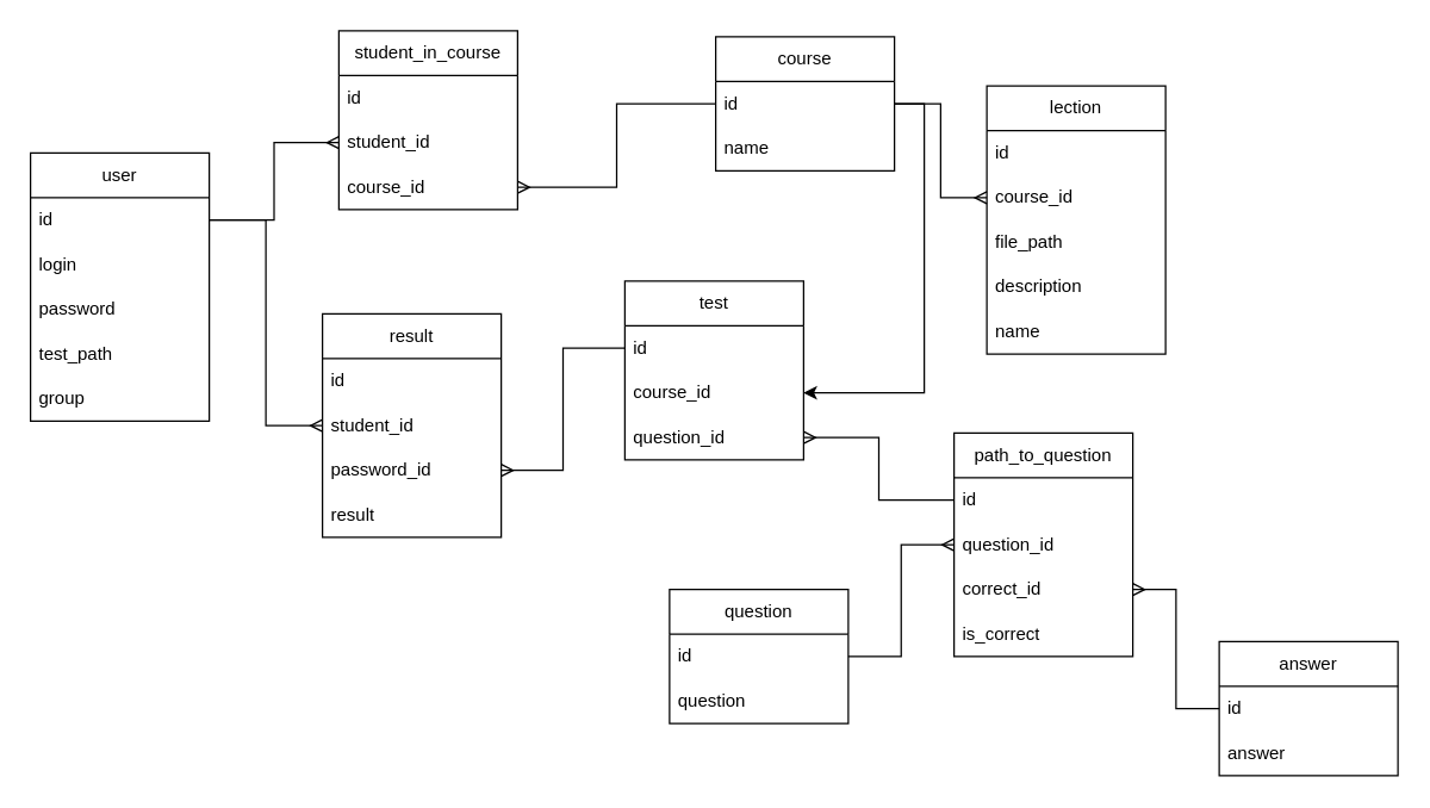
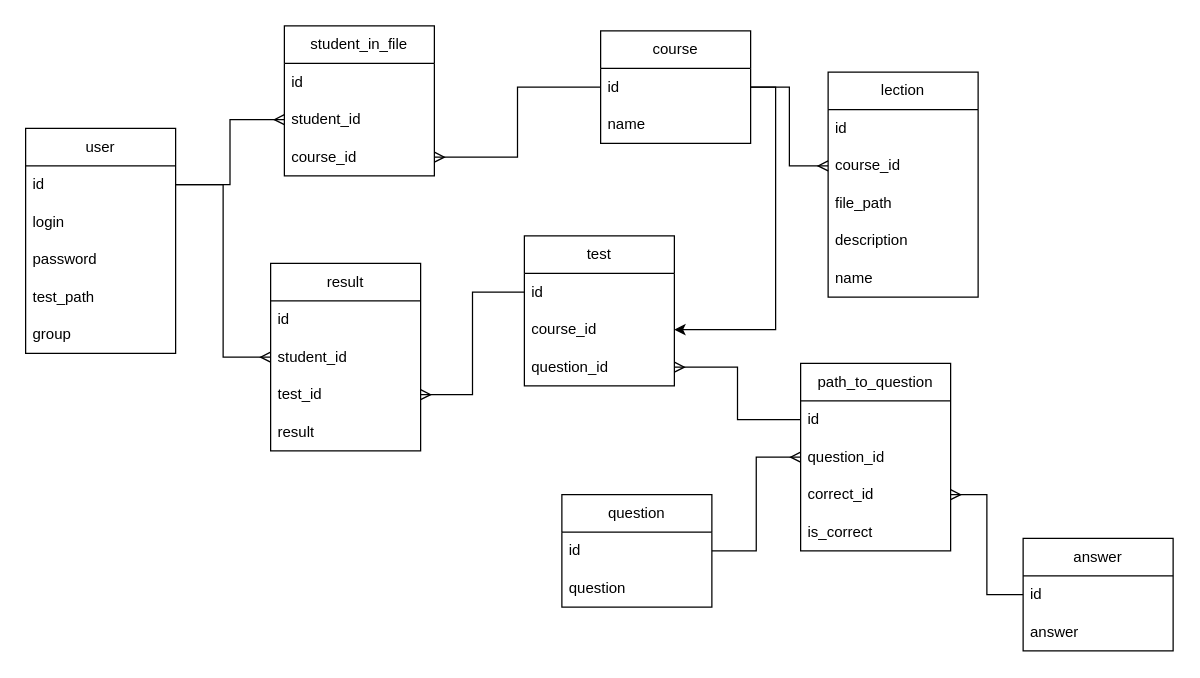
  <mxCell id="0" />
  <mxCell id="1" parent="0" />
  <mxCell id="2" value="user" style="swimlane;fontStyle=0;childLayout=stackLayout;horizontal=1;startSize=30;horizontalStack=0;resizeParent=1;resizeParentMax=0;resizeLast=0;collapsible=1;marginBottom=0;whiteSpace=wrap;html=1;" parent="1" vertex="1"><mxGeometry x="20" y="102" width="120" height="180" as="geometry" /></mxCell>
  <mxCell id="3" value="id" style="text;strokeColor=none;fillColor=none;align=left;verticalAlign=middle;spacingLeft=4;spacingRight=4;overflow=hidden;points=[[0,0.5],[1,0.5]];portConstraint=eastwest;rotatable=0;whiteSpace=wrap;html=1;" parent="2" vertex="1"><mxGeometry y="30" width="120" height="30" as="geometry" /></mxCell>
  <mxCell id="4" value="login" style="text;strokeColor=none;fillColor=none;align=left;verticalAlign=middle;spacingLeft=4;spacingRight=4;overflow=hidden;points=[[0,0.5],[1,0.5]];portConstraint=eastwest;rotatable=0;whiteSpace=wrap;html=1;" parent="2" vertex="1"><mxGeometry y="60" width="120" height="30" as="geometry" /></mxCell>
  <mxCell id="5" value="password" style="text;strokeColor=none;fillColor=none;align=left;verticalAlign=middle;spacingLeft=4;spacingRight=4;overflow=hidden;points=[[0,0.5],[1,0.5]];portConstraint=eastwest;rotatable=0;whiteSpace=wrap;html=1;" parent="2" vertex="1"><mxGeometry y="90" width="120" height="30" as="geometry" /></mxCell>
  <mxCell id="6" value="test_path" style="text;strokeColor=none;fillColor=none;align=left;verticalAlign=middle;spacingLeft=4;spacingRight=4;overflow=hidden;points=[[0,0.5],[1,0.5]];portConstraint=eastwest;rotatable=0;whiteSpace=wrap;html=1;" parent="2" vertex="1"><mxGeometry y="120" width="120" height="30" as="geometry" /></mxCell>
  <mxCell id="7" value="group" style="text;strokeColor=none;fillColor=none;align=left;verticalAlign=middle;spacingLeft=4;spacingRight=4;overflow=hidden;points=[[0,0.5],[1,0.5]];portConstraint=eastwest;rotatable=0;whiteSpace=wrap;html=1;" parent="2" vertex="1"><mxGeometry y="150" width="120" height="30" as="geometry" /></mxCell>
  <mxCell id="8" value="lection" style="swimlane;fontStyle=0;childLayout=stackLayout;horizontal=1;startSize=30;horizontalStack=0;resizeParent=1;resizeParentMax=0;resizeLast=0;collapsible=1;marginBottom=0;whiteSpace=wrap;html=1;" parent="1" vertex="1"><mxGeometry x="662" y="57" width="120" height="180" as="geometry" /></mxCell>
  <mxCell id="9" value="id" style="text;strokeColor=none;fillColor=none;align=left;verticalAlign=middle;spacingLeft=4;spacingRight=4;overflow=hidden;points=[[0,0.5],[1,0.5]];portConstraint=eastwest;rotatable=0;whiteSpace=wrap;html=1;" parent="8" vertex="1"><mxGeometry y="30" width="120" height="30" as="geometry" /></mxCell>
  <mxCell id="10" value="course_id" style="text;strokeColor=none;fillColor=none;align=left;verticalAlign=middle;spacingLeft=4;spacingRight=4;overflow=hidden;points=[[0,0.5],[1,0.5]];portConstraint=eastwest;rotatable=0;whiteSpace=wrap;html=1;" parent="8" vertex="1"><mxGeometry y="60" width="120" height="30" as="geometry" /></mxCell>
  <mxCell id="11" value="file_path" style="text;strokeColor=none;fillColor=none;align=left;verticalAlign=middle;spacingLeft=4;spacingRight=4;overflow=hidden;points=[[0,0.5],[1,0.5]];portConstraint=eastwest;rotatable=0;whiteSpace=wrap;html=1;" vertex="1" parent="8"><mxGeometry y="90" width="120" height="30" as="geometry" /></mxCell>
  <mxCell id="12" value="description" style="text;strokeColor=none;fillColor=none;align=left;verticalAlign=middle;spacingLeft=4;spacingRight=4;overflow=hidden;points=[[0,0.5],[1,0.5]];portConstraint=eastwest;rotatable=0;whiteSpace=wrap;html=1;" vertex="1" parent="8"><mxGeometry y="120" width="120" height="30" as="geometry" /></mxCell>
  <mxCell id="13" value="name" style="text;strokeColor=none;fillColor=none;align=left;verticalAlign=middle;spacingLeft=4;spacingRight=4;overflow=hidden;points=[[0,0.5],[1,0.5]];portConstraint=eastwest;rotatable=0;whiteSpace=wrap;html=1;" vertex="1" parent="8"><mxGeometry y="150" width="120" height="30" as="geometry" /></mxCell>
  <mxCell id="14" value="course" style="swimlane;fontStyle=0;childLayout=stackLayout;horizontal=1;startSize=30;horizontalStack=0;resizeParent=1;resizeParentMax=0;resizeLast=0;collapsible=1;marginBottom=0;whiteSpace=wrap;html=1;" parent="1" vertex="1"><mxGeometry x="480" y="24" width="120" height="90" as="geometry" /></mxCell>
  <mxCell id="15" value="id" style="text;strokeColor=none;fillColor=none;align=left;verticalAlign=middle;spacingLeft=4;spacingRight=4;overflow=hidden;points=[[0,0.5],[1,0.5]];portConstraint=eastwest;rotatable=0;whiteSpace=wrap;html=1;" parent="14" vertex="1"><mxGeometry y="30" width="120" height="30" as="geometry" /></mxCell>
  <mxCell id="16" value="name" style="text;strokeColor=none;fillColor=none;align=left;verticalAlign=middle;spacingLeft=4;spacingRight=4;overflow=hidden;points=[[0,0.5],[1,0.5]];portConstraint=eastwest;rotatable=0;whiteSpace=wrap;html=1;" parent="14" vertex="1"><mxGeometry y="60" width="120" height="30" as="geometry" /></mxCell>
- <mxCell id="17" value="student_in_course" style="swimlane;fontStyle=0;childLayout=stackLayout;horizontal=1;startSize=30;horizontalStack=0;resizeParent=1;resizeParentMax=0;resizeLast=0;collapsible=1;marginBottom=0;whiteSpace=wrap;html=1;" parent="1" vertex="1"><mxGeometry x="227" y="20" width="120" height="120" as="geometry" /></mxCell>
+ <mxCell id="17" value="student_in_file" style="swimlane;fontStyle=0;childLayout=stackLayout;horizontal=1;startSize=30;horizontalStack=0;resizeParent=1;resizeParentMax=0;resizeLast=0;collapsible=1;marginBottom=0;whiteSpace=wrap;html=1;" parent="1" vertex="1"><mxGeometry x="227" y="20" width="120" height="120" as="geometry" /></mxCell>
  <mxCell id="18" value="id" style="text;strokeColor=none;fillColor=none;align=left;verticalAlign=middle;spacingLeft=4;spacingRight=4;overflow=hidden;points=[[0,0.5],[1,0.5]];portConstraint=eastwest;rotatable=0;whiteSpace=wrap;html=1;" parent="17" vertex="1"><mxGeometry y="30" width="120" height="30" as="geometry" /></mxCell>
  <mxCell id="19" value="student_id" style="text;strokeColor=none;fillColor=none;align=left;verticalAlign=middle;spacingLeft=4;spacingRight=4;overflow=hidden;points=[[0,0.5],[1,0.5]];portConstraint=eastwest;rotatable=0;whiteSpace=wrap;html=1;" parent="17" vertex="1"><mxGeometry y="60" width="120" height="30" as="geometry" /></mxCell>
  <mxCell id="20" value="course_id" style="text;strokeColor=none;fillColor=none;align=left;verticalAlign=middle;spacingLeft=4;spacingRight=4;overflow=hidden;points=[[0,0.5],[1,0.5]];portConstraint=eastwest;rotatable=0;whiteSpace=wrap;html=1;" parent="17" vertex="1"><mxGeometry y="90" width="120" height="30" as="geometry" /></mxCell>
  <mxCell id="21" style="edgeStyle=orthogonalEdgeStyle;rounded=0;orthogonalLoop=1;jettySize=auto;html=1;endArrow=ERmany;endFill=0;" parent="1" source="3" target="19" edge="1"><mxGeometry relative="1" as="geometry" /></mxCell>
  <mxCell id="22" style="edgeStyle=orthogonalEdgeStyle;rounded=0;orthogonalLoop=1;jettySize=auto;html=1;endArrow=ERmany;endFill=0;" parent="1" source="15" target="20" edge="1"><mxGeometry relative="1" as="geometry" /></mxCell>
  <mxCell id="23" value="test" style="swimlane;fontStyle=0;childLayout=stackLayout;horizontal=1;startSize=30;horizontalStack=0;resizeParent=1;resizeParentMax=0;resizeLast=0;collapsible=1;marginBottom=0;whiteSpace=wrap;html=1;" parent="1" vertex="1"><mxGeometry x="419" y="188" width="120" height="120" as="geometry"><mxRectangle x="440" y="800" width="70" height="30" as="alternateBounds" /></mxGeometry></mxCell>
  <mxCell id="24" value="id" style="text;strokeColor=none;fillColor=none;align=left;verticalAlign=middle;spacingLeft=4;spacingRight=4;overflow=hidden;points=[[0,0.5],[1,0.5]];portConstraint=eastwest;rotatable=0;whiteSpace=wrap;html=1;" parent="23" vertex="1"><mxGeometry y="30" width="120" height="30" as="geometry" /></mxCell>
  <mxCell id="25" value="course_id" style="text;strokeColor=none;fillColor=none;align=left;verticalAlign=middle;spacingLeft=4;spacingRight=4;overflow=hidden;points=[[0,0.5],[1,0.5]];portConstraint=eastwest;rotatable=0;whiteSpace=wrap;html=1;" parent="23" vertex="1"><mxGeometry y="60" width="120" height="30" as="geometry" /></mxCell>
  <mxCell id="26" value="question_id" style="text;strokeColor=none;fillColor=none;align=left;verticalAlign=middle;spacingLeft=4;spacingRight=4;overflow=hidden;points=[[0,0.5],[1,0.5]];portConstraint=eastwest;rotatable=0;whiteSpace=wrap;html=1;" parent="23" vertex="1"><mxGeometry y="90" width="120" height="30" as="geometry" /></mxCell>
  <mxCell id="27" value="result" style="swimlane;fontStyle=0;childLayout=stackLayout;horizontal=1;startSize=30;horizontalStack=0;resizeParent=1;resizeParentMax=0;resizeLast=0;collapsible=1;marginBottom=0;whiteSpace=wrap;html=1;" parent="1" vertex="1"><mxGeometry x="216" y="210" width="120" height="150" as="geometry" /></mxCell>
  <mxCell id="28" value="id" style="text;strokeColor=none;fillColor=none;align=left;verticalAlign=middle;spacingLeft=4;spacingRight=4;overflow=hidden;points=[[0,0.5],[1,0.5]];portConstraint=eastwest;rotatable=0;whiteSpace=wrap;html=1;" parent="27" vertex="1"><mxGeometry y="30" width="120" height="30" as="geometry" /></mxCell>
  <mxCell id="29" value="student_id" style="text;strokeColor=none;fillColor=none;align=left;verticalAlign=middle;spacingLeft=4;spacingRight=4;overflow=hidden;points=[[0,0.5],[1,0.5]];portConstraint=eastwest;rotatable=0;whiteSpace=wrap;html=1;" parent="27" vertex="1"><mxGeometry y="60" width="120" height="30" as="geometry" /></mxCell>
- <mxCell id="30" value="password_id" style="text;strokeColor=none;fillColor=none;align=left;verticalAlign=middle;spacingLeft=4;spacingRight=4;overflow=hidden;points=[[0,0.5],[1,0.5]];portConstraint=eastwest;rotatable=0;whiteSpace=wrap;html=1;" parent="27" vertex="1"><mxGeometry y="90" width="120" height="30" as="geometry" /></mxCell>
+ <mxCell id="30" value="test_id" style="text;strokeColor=none;fillColor=none;align=left;verticalAlign=middle;spacingLeft=4;spacingRight=4;overflow=hidden;points=[[0,0.5],[1,0.5]];portConstraint=eastwest;rotatable=0;whiteSpace=wrap;html=1;" parent="27" vertex="1"><mxGeometry y="90" width="120" height="30" as="geometry" /></mxCell>
  <mxCell id="31" value="result" style="text;strokeColor=none;fillColor=none;align=left;verticalAlign=middle;spacingLeft=4;spacingRight=4;overflow=hidden;points=[[0,0.5],[1,0.5]];portConstraint=eastwest;rotatable=0;whiteSpace=wrap;html=1;" parent="27" vertex="1"><mxGeometry y="120" width="120" height="30" as="geometry" /></mxCell>
  <mxCell id="32" style="edgeStyle=orthogonalEdgeStyle;rounded=0;orthogonalLoop=1;jettySize=auto;html=1;endArrow=ERmany;endFill=0;" parent="1" source="24" target="30" edge="1"><mxGeometry relative="1" as="geometry" /></mxCell>
  <mxCell id="33" value="question" style="swimlane;fontStyle=0;childLayout=stackLayout;horizontal=1;startSize=30;horizontalStack=0;resizeParent=1;resizeParentMax=0;resizeLast=0;collapsible=1;marginBottom=0;whiteSpace=wrap;html=1;" parent="1" vertex="1"><mxGeometry x="449" y="395" width="120" height="90" as="geometry"><mxRectangle x="440" y="800" width="70" height="30" as="alternateBounds" /></mxGeometry></mxCell>
  <mxCell id="34" value="id" style="text;strokeColor=none;fillColor=none;align=left;verticalAlign=middle;spacingLeft=4;spacingRight=4;overflow=hidden;points=[[0,0.5],[1,0.5]];portConstraint=eastwest;rotatable=0;whiteSpace=wrap;html=1;" parent="33" vertex="1"><mxGeometry y="30" width="120" height="30" as="geometry" /></mxCell>
  <mxCell id="35" value="question" style="text;strokeColor=none;fillColor=none;align=left;verticalAlign=middle;spacingLeft=4;spacingRight=4;overflow=hidden;points=[[0,0.5],[1,0.5]];portConstraint=eastwest;rotatable=0;whiteSpace=wrap;html=1;" parent="33" vertex="1"><mxGeometry y="60" width="120" height="30" as="geometry" /></mxCell>
  <mxCell id="36" value="answer" style="swimlane;fontStyle=0;childLayout=stackLayout;horizontal=1;startSize=30;horizontalStack=0;resizeParent=1;resizeParentMax=0;resizeLast=0;collapsible=1;marginBottom=0;whiteSpace=wrap;html=1;" parent="1" vertex="1"><mxGeometry x="818" y="430" width="120" height="90" as="geometry"><mxRectangle x="440" y="800" width="70" height="30" as="alternateBounds" /></mxGeometry></mxCell>
  <mxCell id="37" value="id" style="text;strokeColor=none;fillColor=none;align=left;verticalAlign=middle;spacingLeft=4;spacingRight=4;overflow=hidden;points=[[0,0.5],[1,0.5]];portConstraint=eastwest;rotatable=0;whiteSpace=wrap;html=1;" parent="36" vertex="1"><mxGeometry y="30" width="120" height="30" as="geometry" /></mxCell>
  <mxCell id="38" value="answer" style="text;strokeColor=none;fillColor=none;align=left;verticalAlign=middle;spacingLeft=4;spacingRight=4;overflow=hidden;points=[[0,0.5],[1,0.5]];portConstraint=eastwest;rotatable=0;whiteSpace=wrap;html=1;" parent="36" vertex="1"><mxGeometry y="60" width="120" height="30" as="geometry" /></mxCell>
  <mxCell id="39" value="path_to_question" style="swimlane;fontStyle=0;childLayout=stackLayout;horizontal=1;startSize=30;horizontalStack=0;resizeParent=1;resizeParentMax=0;resizeLast=0;collapsible=1;marginBottom=0;whiteSpace=wrap;html=1;" parent="1" vertex="1"><mxGeometry x="640" y="290" width="120" height="150" as="geometry"><mxRectangle x="440" y="800" width="70" height="30" as="alternateBounds" /></mxGeometry></mxCell>
  <mxCell id="40" value="id" style="text;strokeColor=none;fillColor=none;align=left;verticalAlign=middle;spacingLeft=4;spacingRight=4;overflow=hidden;points=[[0,0.5],[1,0.5]];portConstraint=eastwest;rotatable=0;whiteSpace=wrap;html=1;" parent="39" vertex="1"><mxGeometry y="30" width="120" height="30" as="geometry" /></mxCell>
  <mxCell id="41" value="question_id" style="text;strokeColor=none;fillColor=none;align=left;verticalAlign=middle;spacingLeft=4;spacingRight=4;overflow=hidden;points=[[0,0.5],[1,0.5]];portConstraint=eastwest;rotatable=0;whiteSpace=wrap;html=1;" parent="39" vertex="1"><mxGeometry y="60" width="120" height="30" as="geometry" /></mxCell>
  <mxCell id="42" value="correct_id" style="text;strokeColor=none;fillColor=none;align=left;verticalAlign=middle;spacingLeft=4;spacingRight=4;overflow=hidden;points=[[0,0.5],[1,0.5]];portConstraint=eastwest;rotatable=0;whiteSpace=wrap;html=1;" parent="39" vertex="1"><mxGeometry y="90" width="120" height="30" as="geometry" /></mxCell>
  <mxCell id="43" value="is_correct" style="text;strokeColor=none;fillColor=none;align=left;verticalAlign=middle;spacingLeft=4;spacingRight=4;overflow=hidden;points=[[0,0.5],[1,0.5]];portConstraint=eastwest;rotatable=0;whiteSpace=wrap;html=1;" parent="39" vertex="1"><mxGeometry y="120" width="120" height="30" as="geometry" /></mxCell>
  <mxCell id="44" style="edgeStyle=orthogonalEdgeStyle;rounded=0;orthogonalLoop=1;jettySize=auto;html=1;endArrow=ERmany;endFill=0;" parent="1" source="37" target="42" edge="1"><mxGeometry relative="1" as="geometry" /></mxCell>
  <mxCell id="45" style="edgeStyle=orthogonalEdgeStyle;rounded=0;orthogonalLoop=1;jettySize=auto;html=1;exitX=0;exitY=0.5;exitDx=0;exitDy=0;entryX=1;entryY=0.5;entryDx=0;entryDy=0;endArrow=ERmany;endFill=0;" parent="1" source="40" target="26" edge="1"><mxGeometry relative="1" as="geometry" /></mxCell>
  <mxCell id="46" style="edgeStyle=orthogonalEdgeStyle;rounded=0;orthogonalLoop=1;jettySize=auto;html=1;exitX=1;exitY=0.5;exitDx=0;exitDy=0;entryX=0;entryY=0.5;entryDx=0;entryDy=0;endArrow=ERmany;endFill=0;" parent="1" source="3" target="29" edge="1"><mxGeometry relative="1" as="geometry" /></mxCell>
  <mxCell id="47" style="edgeStyle=orthogonalEdgeStyle;rounded=0;orthogonalLoop=1;jettySize=auto;html=1;entryX=0;entryY=0.5;entryDx=0;entryDy=0;endArrow=ERmany;endFill=0;" parent="1" source="15" target="10" edge="1"><mxGeometry relative="1" as="geometry" /></mxCell>
  <mxCell id="48" style="edgeStyle=orthogonalEdgeStyle;rounded=0;orthogonalLoop=1;jettySize=auto;html=1;exitX=1;exitY=0.5;exitDx=0;exitDy=0;entryX=0;entryY=0.5;entryDx=0;entryDy=0;endArrow=ERmany;endFill=0;" edge="1" parent="1" source="34" target="41"><mxGeometry relative="1" as="geometry" /></mxCell>
  <mxCell id="49" style="edgeStyle=orthogonalEdgeStyle;rounded=0;orthogonalLoop=1;jettySize=auto;html=1;exitX=1;exitY=0.5;exitDx=0;exitDy=0;entryX=1;entryY=0.5;entryDx=0;entryDy=0;" edge="1" parent="1" source="15" target="25"><mxGeometry relative="1" as="geometry" /></mxCell>
